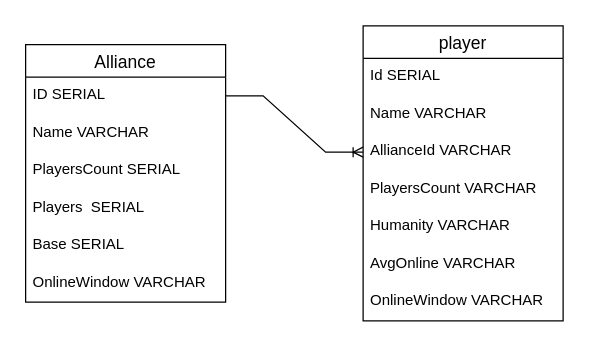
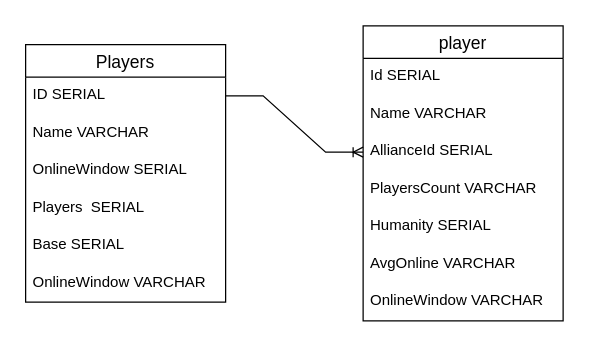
  <mxCell id="0" />
  <mxCell id="1" parent="0" />
  <mxCell id="2" value="player" style="swimlane;fontStyle=0;childLayout=stackLayout;horizontal=1;startSize=26;horizontalStack=0;resizeParent=1;resizeParentMax=0;resizeLast=0;collapsible=1;marginBottom=0;align=center;fontSize=14;" vertex="1" parent="1"><mxGeometry x="290" y="20" width="160" height="236" as="geometry" /></mxCell>
  <mxCell id="3" value="Id SERIAL" style="text;strokeColor=none;fillColor=none;spacingLeft=4;spacingRight=4;overflow=hidden;rotatable=0;points=[[0,0.5],[1,0.5]];portConstraint=eastwest;fontSize=12;" vertex="1" parent="2"><mxGeometry y="26" width="160" height="30" as="geometry" /></mxCell>
  <mxCell id="4" value="Name VARCHAR" style="text;strokeColor=none;fillColor=none;spacingLeft=4;spacingRight=4;overflow=hidden;rotatable=0;points=[[0,0.5],[1,0.5]];portConstraint=eastwest;fontSize=12;" vertex="1" parent="2"><mxGeometry y="56" width="160" height="30" as="geometry" /></mxCell>
- <mxCell id="5" value="AllianceId VARCHAR" style="text;strokeColor=none;fillColor=none;spacingLeft=4;spacingRight=4;overflow=hidden;rotatable=0;points=[[0,0.5],[1,0.5]];portConstraint=eastwest;fontSize=12;" vertex="1" parent="2"><mxGeometry y="86" width="160" height="30" as="geometry" /></mxCell>
+ <mxCell id="5" value="AllianceId SERIAL" style="text;strokeColor=none;fillColor=none;spacingLeft=4;spacingRight=4;overflow=hidden;rotatable=0;points=[[0,0.5],[1,0.5]];portConstraint=eastwest;fontSize=12;" vertex="1" parent="2"><mxGeometry y="86" width="160" height="30" as="geometry" /></mxCell>
  <mxCell id="6" value="PlayersCount VARCHAR" style="text;strokeColor=none;fillColor=none;spacingLeft=4;spacingRight=4;overflow=hidden;rotatable=0;points=[[0,0.5],[1,0.5]];portConstraint=eastwest;fontSize=12;" vertex="1" parent="2"><mxGeometry y="116" width="160" height="30" as="geometry" /></mxCell>
- <mxCell id="7" value="Humanity VARCHAR" style="text;strokeColor=none;fillColor=none;spacingLeft=4;spacingRight=4;overflow=hidden;rotatable=0;points=[[0,0.5],[1,0.5]];portConstraint=eastwest;fontSize=12;" vertex="1" parent="2"><mxGeometry y="146" width="160" height="30" as="geometry" /></mxCell>
+ <mxCell id="7" value="Humanity SERIAL" style="text;strokeColor=none;fillColor=none;spacingLeft=4;spacingRight=4;overflow=hidden;rotatable=0;points=[[0,0.5],[1,0.5]];portConstraint=eastwest;fontSize=12;" vertex="1" parent="2"><mxGeometry y="146" width="160" height="30" as="geometry" /></mxCell>
  <mxCell id="8" value="AvgOnline VARCHAR" style="text;strokeColor=none;fillColor=none;spacingLeft=4;spacingRight=4;overflow=hidden;rotatable=0;points=[[0,0.5],[1,0.5]];portConstraint=eastwest;fontSize=12;" vertex="1" parent="2"><mxGeometry y="176" width="160" height="30" as="geometry" /></mxCell>
  <mxCell id="9" value="OnlineWindow VARCHAR" style="text;strokeColor=none;fillColor=none;spacingLeft=4;spacingRight=4;overflow=hidden;rotatable=0;points=[[0,0.5],[1,0.5]];portConstraint=eastwest;fontSize=12;" vertex="1" parent="2"><mxGeometry y="206" width="160" height="30" as="geometry" /></mxCell>
- <mxCell id="10" value="Alliance" style="swimlane;fontStyle=0;childLayout=stackLayout;horizontal=1;startSize=26;horizontalStack=0;resizeParent=1;resizeParentMax=0;resizeLast=0;collapsible=1;marginBottom=0;align=center;fontSize=14;" vertex="1" parent="1"><mxGeometry x="20" y="35" width="160" height="206" as="geometry" /></mxCell>
+ <mxCell id="10" value="Players" style="swimlane;fontStyle=0;childLayout=stackLayout;horizontal=1;startSize=26;horizontalStack=0;resizeParent=1;resizeParentMax=0;resizeLast=0;collapsible=1;marginBottom=0;align=center;fontSize=14;" vertex="1" parent="1"><mxGeometry x="20" y="35" width="160" height="206" as="geometry" /></mxCell>
  <mxCell id="11" value="ID SERIAL" style="text;strokeColor=none;fillColor=none;spacingLeft=4;spacingRight=4;overflow=hidden;rotatable=0;points=[[0,0.5],[1,0.5]];portConstraint=eastwest;fontSize=12;" vertex="1" parent="10"><mxGeometry y="26" width="160" height="30" as="geometry" /></mxCell>
  <mxCell id="12" value="Name VARCHAR" style="text;strokeColor=none;fillColor=none;spacingLeft=4;spacingRight=4;overflow=hidden;rotatable=0;points=[[0,0.5],[1,0.5]];portConstraint=eastwest;fontSize=12;" vertex="1" parent="10"><mxGeometry y="56" width="160" height="30" as="geometry" /></mxCell>
- <mxCell id="13" value="PlayersCount SERIAL" style="text;strokeColor=none;fillColor=none;spacingLeft=4;spacingRight=4;overflow=hidden;rotatable=0;points=[[0,0.5],[1,0.5]];portConstraint=eastwest;fontSize=12;" vertex="1" parent="10"><mxGeometry y="86" width="160" height="30" as="geometry" /></mxCell>
+ <mxCell id="13" value="OnlineWindow SERIAL" style="text;strokeColor=none;fillColor=none;spacingLeft=4;spacingRight=4;overflow=hidden;rotatable=0;points=[[0,0.5],[1,0.5]];portConstraint=eastwest;fontSize=12;" vertex="1" parent="10"><mxGeometry y="86" width="160" height="30" as="geometry" /></mxCell>
  <mxCell id="14" value="Players  SERIAL" style="text;strokeColor=none;fillColor=none;spacingLeft=4;spacingRight=4;overflow=hidden;rotatable=0;points=[[0,0.5],[1,0.5]];portConstraint=eastwest;fontSize=12;" vertex="1" parent="10"><mxGeometry y="116" width="160" height="30" as="geometry" /></mxCell>
  <mxCell id="15" value="Base SERIAL" style="text;strokeColor=none;fillColor=none;spacingLeft=4;spacingRight=4;overflow=hidden;rotatable=0;points=[[0,0.5],[1,0.5]];portConstraint=eastwest;fontSize=12;" vertex="1" parent="10"><mxGeometry y="146" width="160" height="30" as="geometry" /></mxCell>
  <mxCell id="16" value="OnlineWindow VARCHAR" style="text;strokeColor=none;fillColor=none;spacingLeft=4;spacingRight=4;overflow=hidden;rotatable=0;points=[[0,0.5],[1,0.5]];portConstraint=eastwest;fontSize=12;" vertex="1" parent="10"><mxGeometry y="176" width="160" height="30" as="geometry" /></mxCell>
  <mxCell id="17" value="" style="edgeStyle=entityRelationEdgeStyle;fontSize=12;html=1;endArrow=ERoneToMany;rounded=0;exitX=1;exitY=0.5;exitDx=0;exitDy=0;entryX=0;entryY=0.5;entryDx=0;entryDy=0;" edge="1" parent="1" source="11" target="5"><mxGeometry width="100" height="100" relative="1" as="geometry"><mxPoint x="240" y="225" as="sourcePoint" /><mxPoint x="340" y="125" as="targetPoint" /></mxGeometry></mxCell>
